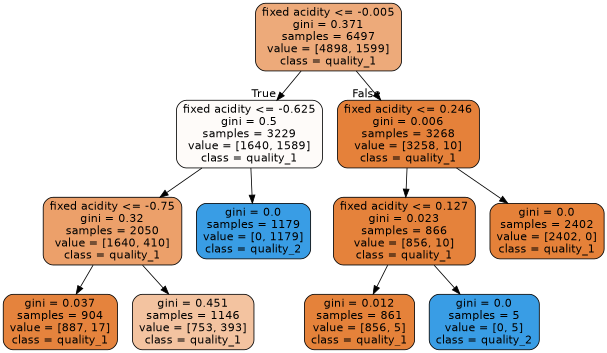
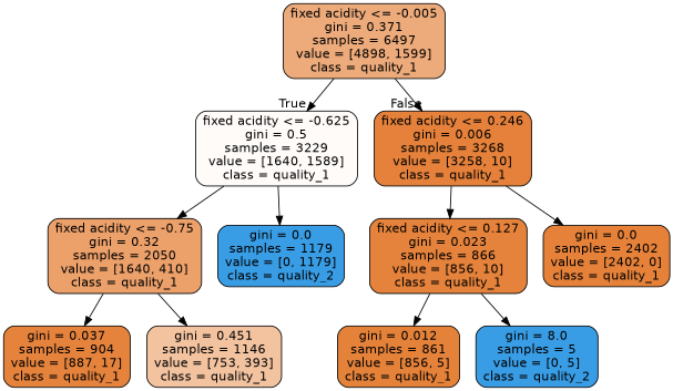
  digraph {
    node [color=black fillcolor="#399de5" fontname=helvetica shape=box style="filled, rounded"]
    edge [fontname=helvetica]
    n1 [fillcolor="#edaa7a" label="fixed acidity <= -0.005\ngini = 0.371\nsamples = 6497\nvalue = [4898, 1599]\nclass = quality_1"]
    n2 [fillcolor="#fefbf9" label="fixed acidity <= -0.625\ngini = 0.5\nsamples = 3229\nvalue = [1640, 1589]\nclass = quality_1"]
    n3 [fillcolor="#e5813a" label="fixed acidity <= 0.246\ngini = 0.006\nsamples = 3268\nvalue = [3258, 10]\nclass = quality_1"]
    n4 [fillcolor="#eca06a" label="fixed acidity <= -0.75\ngini = 0.32\nsamples = 2050\nvalue = [1640, 410]\nclass = quality_1"]
    n5 [label="gini = 0.0\nsamples = 1179\nvalue = [0, 1179]\nclass = quality_2"]
    n6 [fillcolor="#e5833d" label="gini = 0.037\nsamples = 904\nvalue = [887, 17]\nclass = quality_1"]
    n7 [fillcolor="#f3c3a0" label="gini = 0.451\nsamples = 1146\nvalue = [753, 393]\nclass = quality_1"]
    n8 [fillcolor="#e5823b" label="fixed acidity <= 0.127\ngini = 0.023\nsamples = 866\nvalue = [856, 10]\nclass = quality_1"]
    n9 [fillcolor="#e58139" label="gini = 0.0\nsamples = 2402\nvalue = [2402, 0]\nclass = quality_1"]
    n10 [fillcolor="#e5823a" label="gini = 0.012\nsamples = 861\nvalue = [856, 5]\nclass = quality_1"]
-   n11 [label="gini = 0.0\nsamples = 5\nvalue = [0, 5]\nclass = quality_2"]
+   n11 [label="gini = 8.0\nsamples = 5\nvalue = [0, 5]\nclass = quality_2"]
    n1 -> n2 [headlabel=True labelangle=45 labeldistance=2.5]
    n1 -> n3 [headlabel=False labelangle=-45 labeldistance=2.5]
    n2 -> n4
    n2 -> n5
    n3 -> n8
    n3 -> n9
    n4 -> n6
    n4 -> n7
    n8 -> n10
    n8 -> n11
  }
